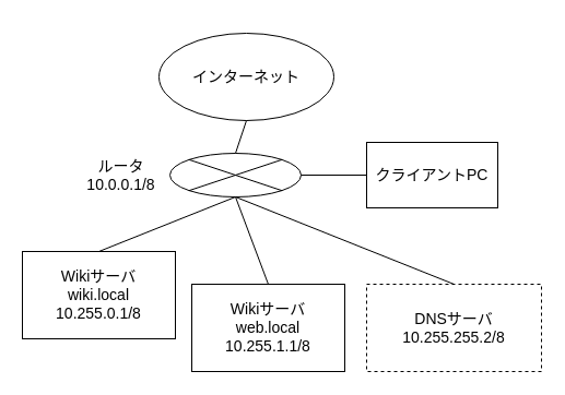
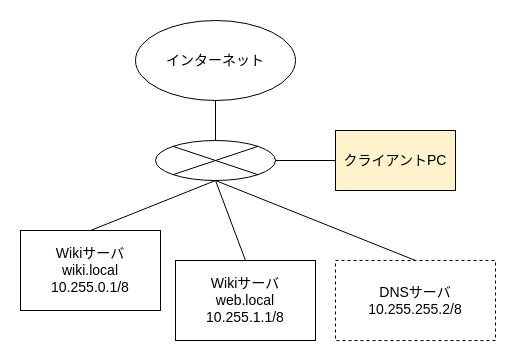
  <mxCell id="0" />
  <mxCell id="1" parent="0" />
  <mxCell id="2" value="" style="shape=sumEllipse;perimeter=ellipsePerimeter;whiteSpace=wrap;html=1;backgroundOutline=1;" vertex="1" parent="1"><mxGeometry x="155" y="140" width="120" height="40" as="geometry" /></mxCell>
- <mxCell id="3" value="&lt;font style=&quot;font-size: 14px;&quot;&gt;インターネット&lt;/font&gt;" style="ellipse;whiteSpace=wrap;html=1;" vertex="1" parent="1"><mxGeometry x="145" y="30" width="160" height="80" as="geometry" /></mxCell>
- <mxCell id="4" value="ルータ&lt;br&gt;10.0.0.1/8" style="text;html=1;align=center;verticalAlign=middle;resizable=0;points=[];autosize=1;strokeColor=none;fillColor=none;fontSize=14;" vertex="1" parent="1"><mxGeometry x="65" y="135" width="90" height="50" as="geometry" /></mxCell>
+ <mxCell id="3" value="&lt;font style=&quot;font-size: 14px;&quot;&gt;インターネット&lt;/font&gt;" style="ellipse;whiteSpace=wrap;html=1;" vertex="1" parent="1"><mxGeometry x="135" width="160" height="80" as="geometry" y="20" /></mxCell>
  <mxCell id="5" value="" style="endArrow=none;html=1;fontSize=14;entryX=0.5;entryY=1;entryDx=0;entryDy=0;exitX=0.5;exitY=0;exitDx=0;exitDy=0;" edge="1" parent="1" source="2" target="3"><mxGeometry width="50" height="50" relative="1" as="geometry"><mxPoint x="305" y="390" as="sourcePoint" /><mxPoint x="355" y="340" as="targetPoint" /></mxGeometry></mxCell>
  <mxCell id="6" value="DNSサーバ&lt;br&gt;10.255.255.2/8" style="rounded=0;whiteSpace=wrap;html=1;fontSize=14;dashed=1;" vertex="1" parent="1"><mxGeometry x="335" y="260" width="160" height="80" as="geometry" /></mxCell>
  <mxCell id="7" value="Wikiサーバ&lt;br&gt;wiki.local&lt;br&gt;10.255.0.1/8" style="rounded=0;whiteSpace=wrap;html=1;fontSize=14;" vertex="1" parent="1"><mxGeometry x="20" y="230" width="140" height="80" as="geometry" /></mxCell>
  <mxCell id="8" value="Wikiサーバ&lt;br&gt;web.local&lt;br&gt;10.255.1.1/8" style="rounded=0;whiteSpace=wrap;html=1;fontSize=14;" vertex="1" parent="1"><mxGeometry x="175" y="260" width="140" height="80" as="geometry" /></mxCell>
- <mxCell id="9" value="クライアントPC" style="rounded=0;whiteSpace=wrap;html=1;fontSize=14;" vertex="1" parent="1"><mxGeometry x="335" y="130" width="120" height="60" as="geometry" /></mxCell>
+ <mxCell id="9" value="クライアントPC" style="rounded=0;whiteSpace=wrap;html=1;fontSize=14;fillColor=#fff2cc;" vertex="1" parent="1"><mxGeometry x="335" y="130" width="120" height="60" as="geometry" /></mxCell>
  <mxCell id="10" value="" style="endArrow=none;html=1;fontSize=14;exitX=0;exitY=0.5;exitDx=0;exitDy=0;" edge="1" parent="1" source="9" target="2"><mxGeometry width="50" height="50" relative="1" as="geometry"><mxPoint x="205" y="150" as="sourcePoint" /><mxPoint x="225" y="110" as="targetPoint" /></mxGeometry></mxCell>
  <mxCell id="11" value="" style="endArrow=none;html=1;fontSize=14;exitX=0.5;exitY=0;exitDx=0;exitDy=0;entryX=0.5;entryY=1;entryDx=0;entryDy=0;" edge="1" parent="1" source="7" target="2"><mxGeometry width="50" height="50" relative="1" as="geometry"><mxPoint x="345" y="170" as="sourcePoint" /><mxPoint x="285" y="170" as="targetPoint" /></mxGeometry></mxCell>
  <mxCell id="12" value="" style="endArrow=none;html=1;fontSize=14;exitX=0.5;exitY=0;exitDx=0;exitDy=0;" edge="1" parent="1" source="8"><mxGeometry width="50" height="50" relative="1" as="geometry"><mxPoint x="95" y="270" as="sourcePoint" /><mxPoint x="215" y="180" as="targetPoint" /></mxGeometry></mxCell>
  <mxCell id="13" value="" style="endArrow=none;html=1;fontSize=14;exitX=0.5;exitY=0;exitDx=0;exitDy=0;" edge="1" parent="1" source="6"><mxGeometry width="50" height="50" relative="1" as="geometry"><mxPoint x="255" y="270" as="sourcePoint" /><mxPoint x="215" y="180" as="targetPoint" /></mxGeometry></mxCell>
